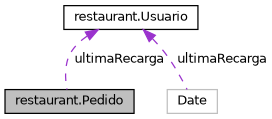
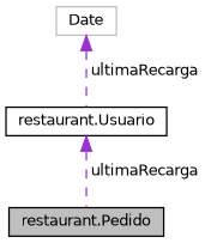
  digraph {
    node [color=black fillcolor=white fontname=Helvetica fontsize=10 shape=record style=filled]
    edge [color=darkorchid3 dir=back fontname=Helvetica fontsize=10 labelfontname=Helvetica labelfontsize=10 style=dashed]
    n1 [fillcolor=grey75 fontcolor=black height=0.2 label="restaurant.Pedido" width=0.4]
    n2 [height=0.2 label="restaurant.Usuario" width=0.4]
    n3 [color=grey75 height=0.2 label=Date width=0.4]
    n2 -> n1 [label=" ultimaRecarga"]
-   n2 -> n3 [label=" ultimaRecarga"]
+   n3 -> n2 [label=" ultimaRecarga"]
  }
